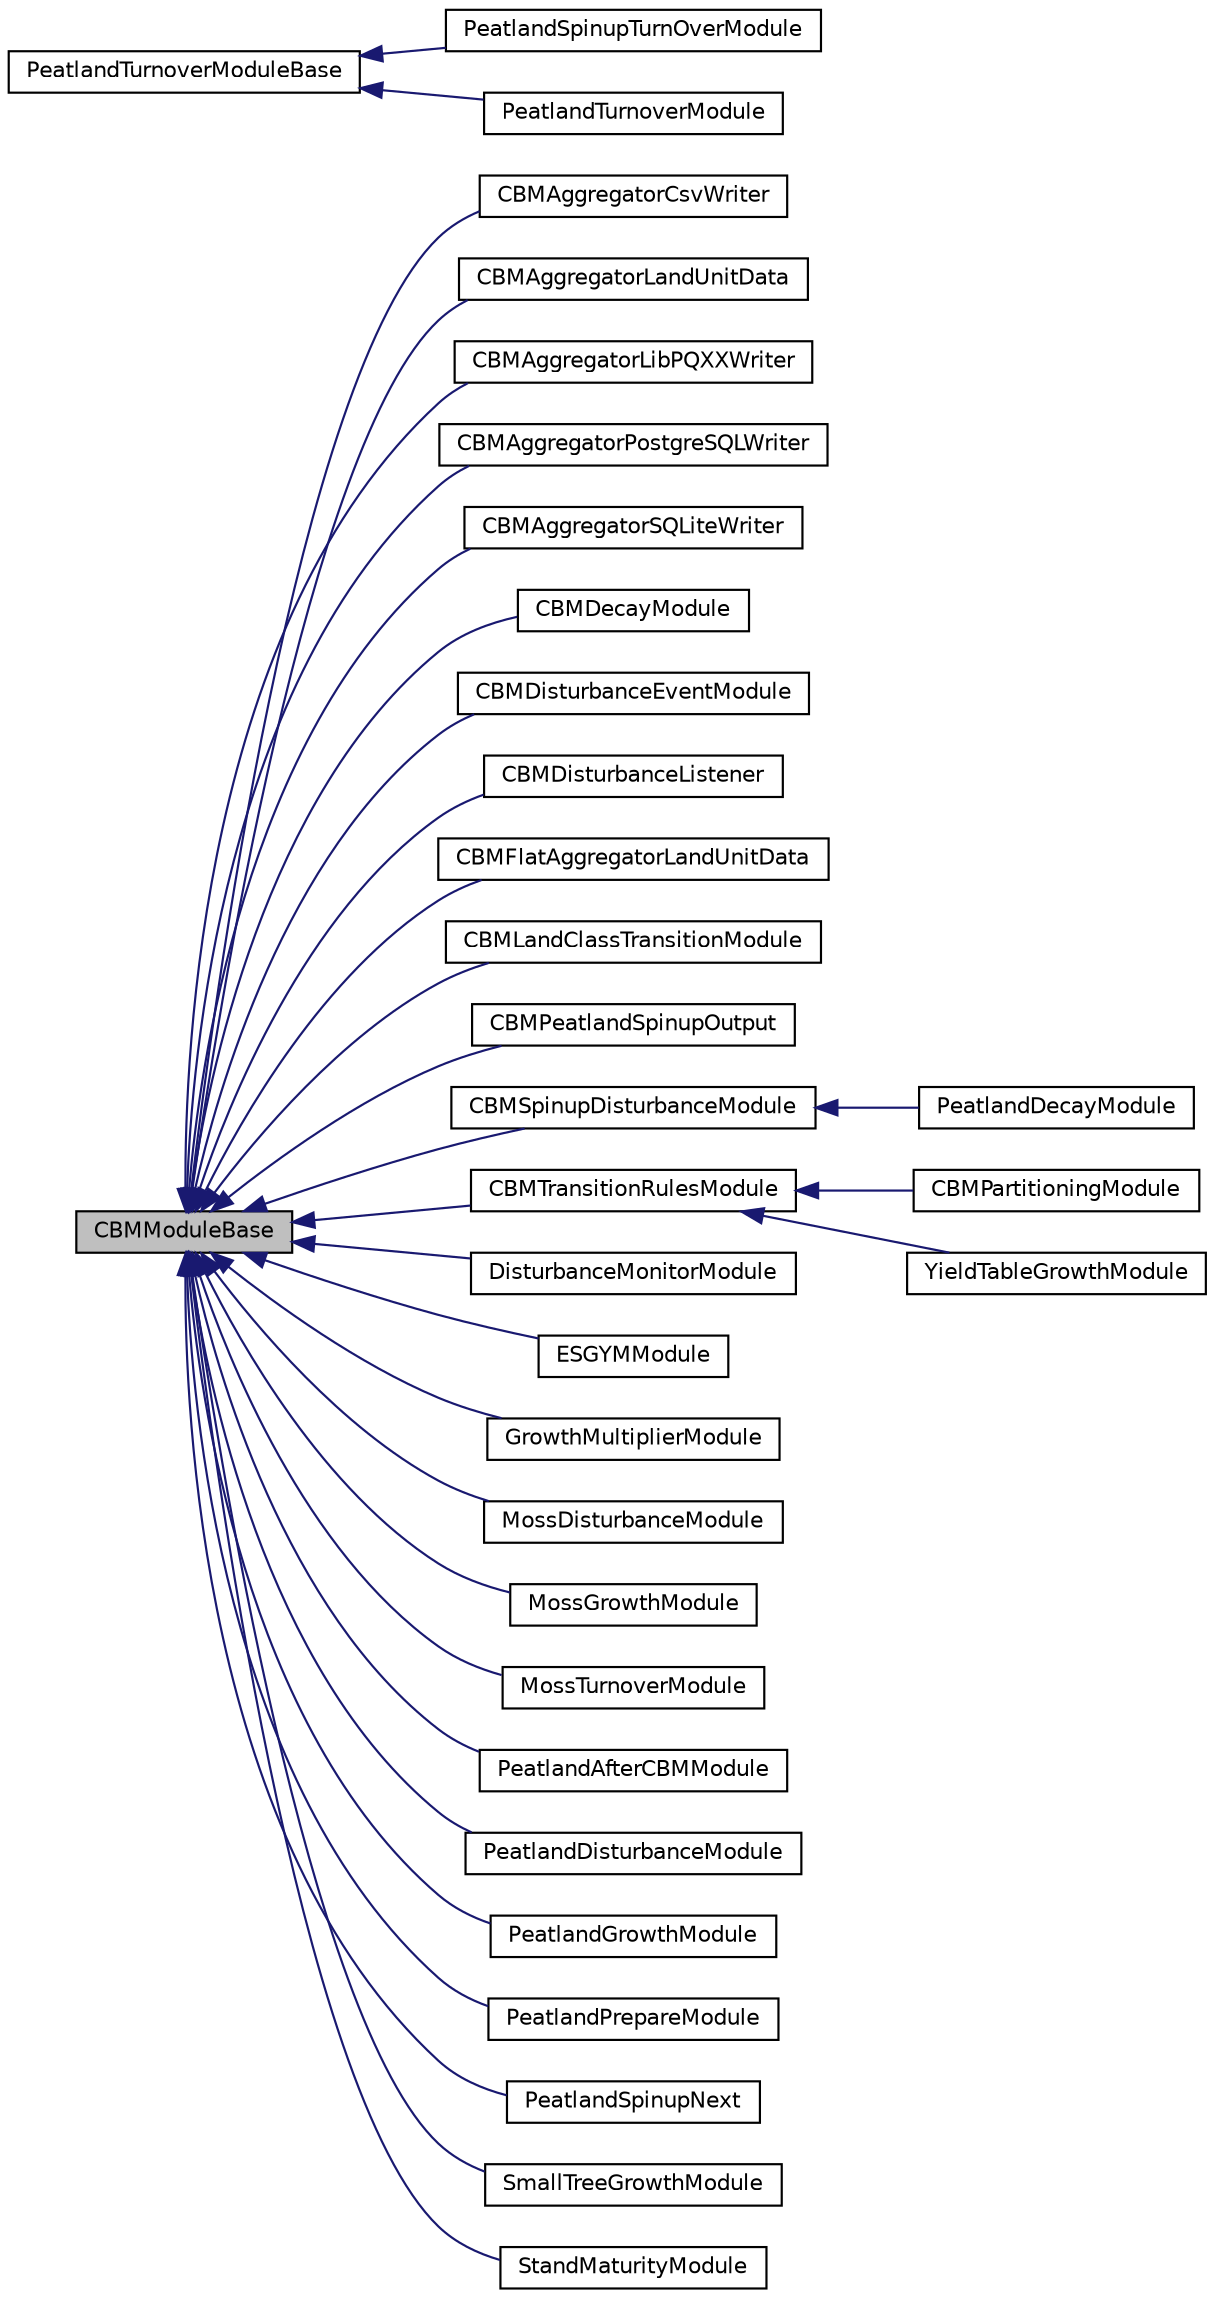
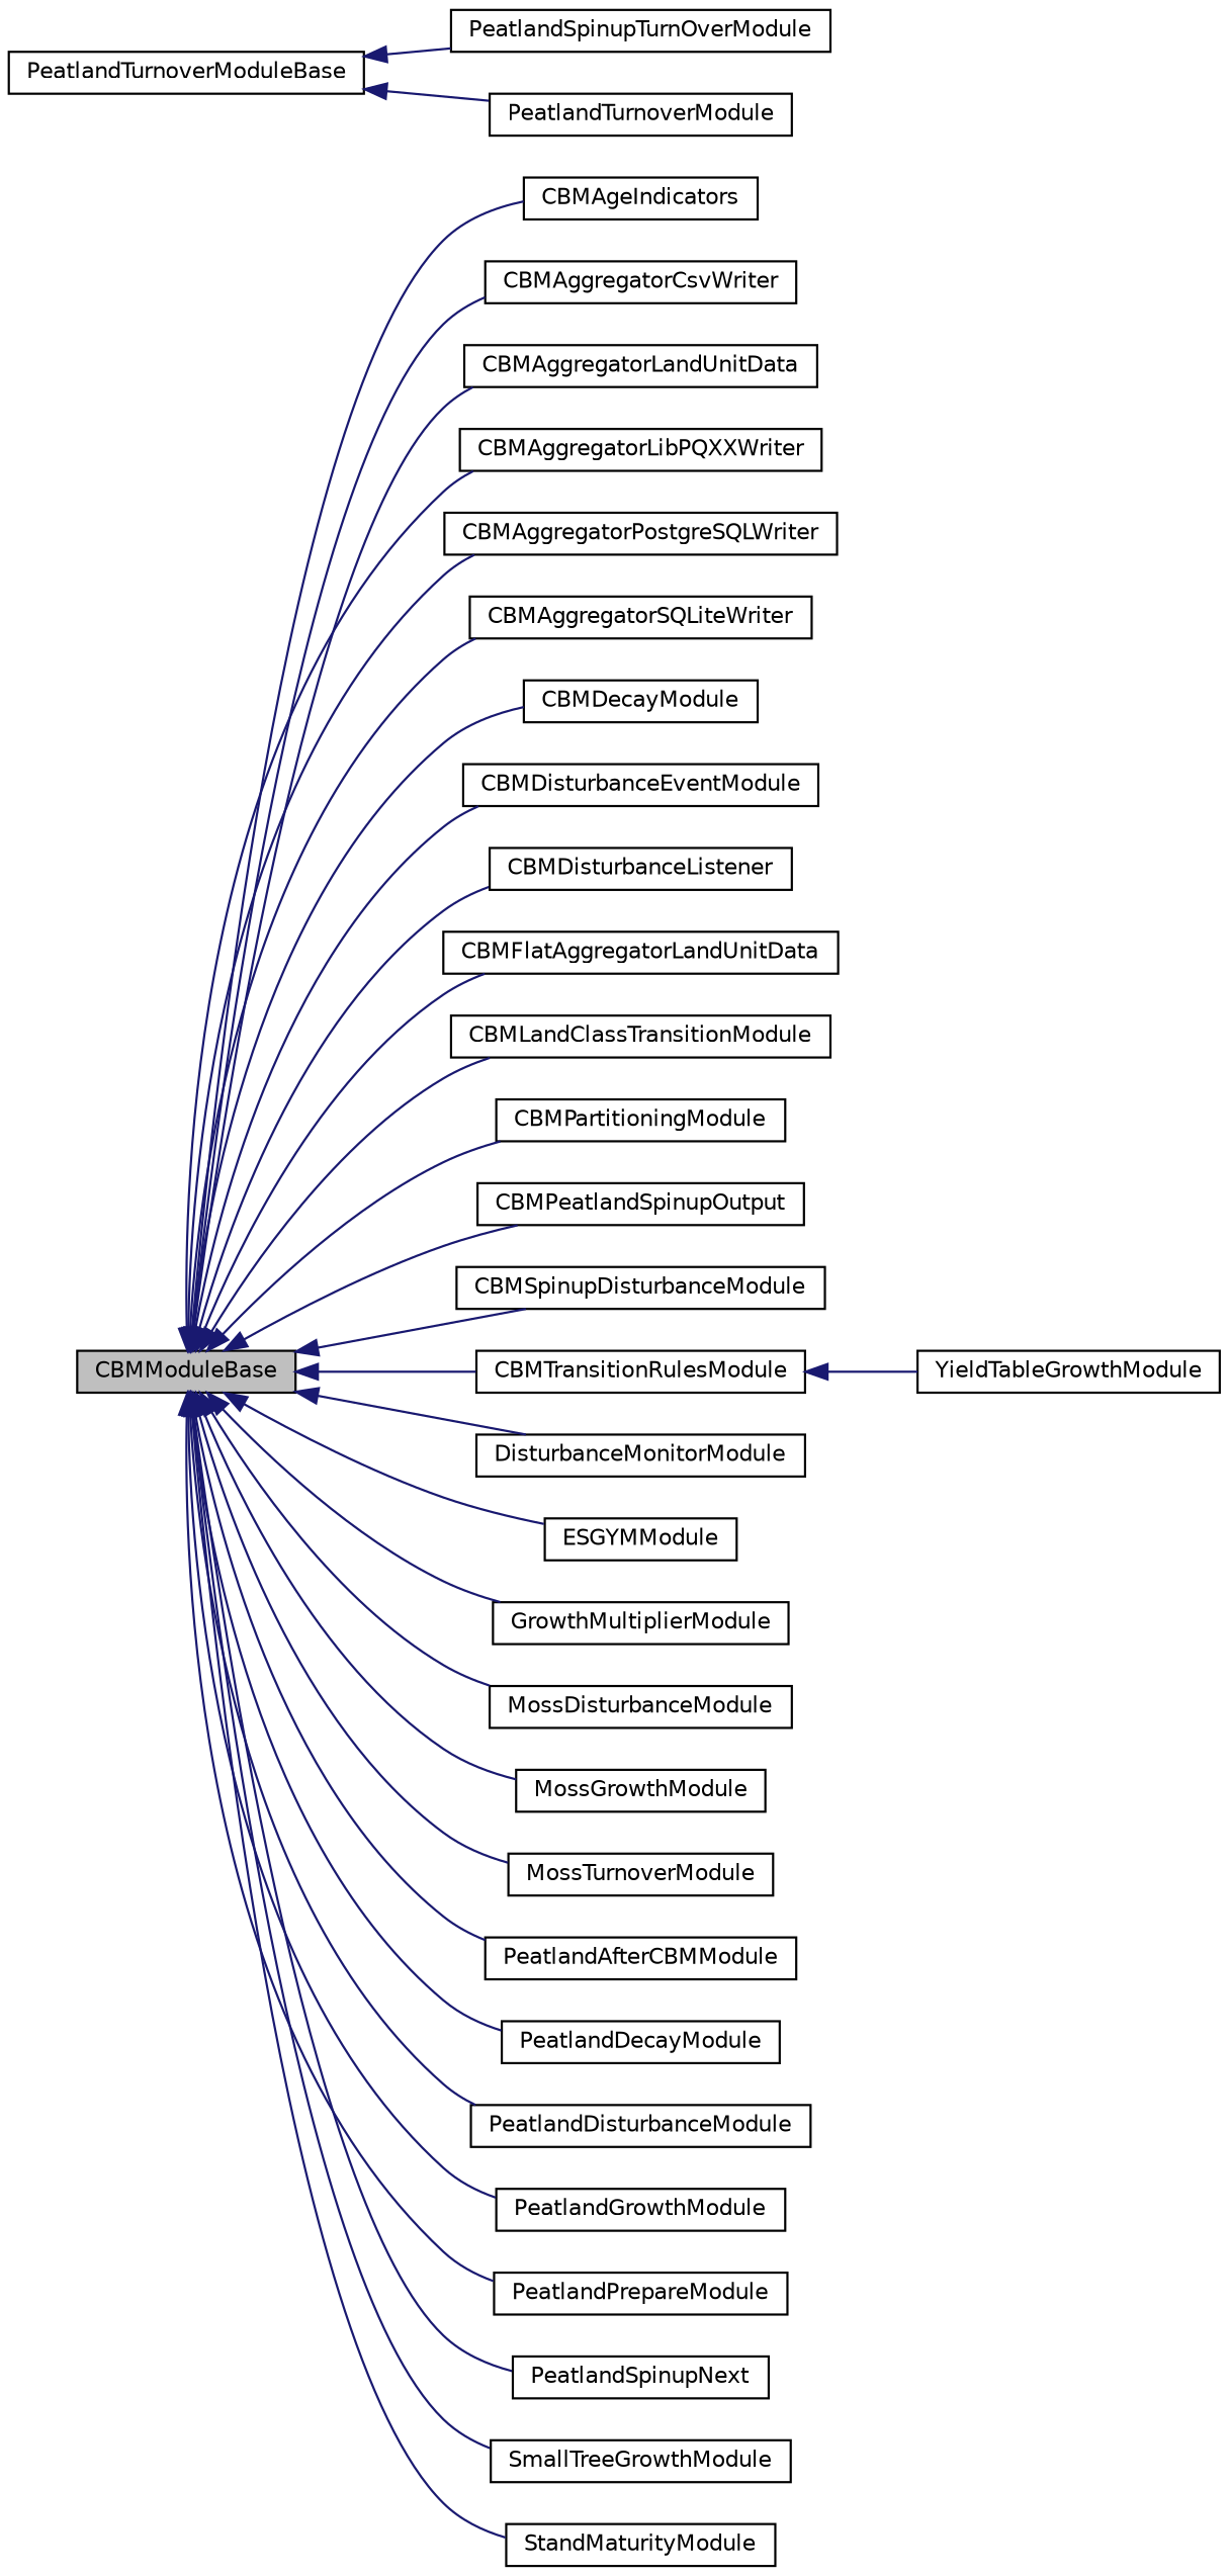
  digraph {
    rankdir=LR
    node [color=black fillcolor=white fontname=Helvetica fontsize=10 shape=record style=filled]
    edge [color=midnightblue dir=back fontname=Helvetica fontsize=10 labelfontname=Helvetica labelfontsize=10 style=solid]
    n1 [fillcolor=grey75 fontcolor=black height=0.2 label=CBMModuleBase width=0.4]
+   n2 [height=0.2 label=CBMAgeIndicators width=0.4]
    n3 [height=0.2 label=CBMAggregatorCsvWriter width=0.4]
    n4 [height=0.2 label=CBMAggregatorLandUnitData width=0.4]
    n5 [height=0.2 label=CBMAggregatorLibPQXXWriter width=0.4]
    n6 [height=0.2 label=CBMAggregatorPostgreSQLWriter width=0.4]
    n7 [height=0.2 label=CBMAggregatorSQLiteWriter width=0.4]
    n8 [height=0.2 label=CBMDecayModule width=0.4]
    n9 [height=0.2 label=CBMDisturbanceEventModule width=0.4]
    n10 [height=0.2 label=CBMDisturbanceListener width=0.4]
    n11 [height=0.2 label=CBMFlatAggregatorLandUnitData width=0.4]
    n12 [height=0.2 label=CBMLandClassTransitionModule width=0.4]
    n13 [height=0.2 label=CBMPartitioningModule width=0.4]
    n14 [height=0.2 label=CBMPeatlandSpinupOutput width=0.4]
    n15 [height=0.2 label=CBMSpinupDisturbanceModule width=0.4]
    n16 [height=0.2 label=CBMTransitionRulesModule width=0.4]
    n17 [height=0.2 label=DisturbanceMonitorModule width=0.4]
    n18 [height=0.2 label=ESGYMModule width=0.4]
    n19 [height=0.2 label=GrowthMultiplierModule width=0.4]
    n20 [height=0.2 label=MossDisturbanceModule width=0.4]
    n21 [height=0.2 label=MossGrowthModule width=0.4]
    n22 [height=0.2 label=MossTurnoverModule width=0.4]
    n23 [height=0.2 label=PeatlandAfterCBMModule width=0.4]
    n24 [height=0.2 label=PeatlandDecayModule width=0.4]
    n25 [height=0.2 label=PeatlandDisturbanceModule width=0.4]
    n26 [height=0.2 label=PeatlandGrowthModule width=0.4]
    n27 [height=0.2 label=PeatlandPrepareModule width=0.4]
    n28 [height=0.2 label=PeatlandSpinupNext width=0.4]
    n29 [height=0.2 label=SmallTreeGrowthModule width=0.4]
    n30 [height=0.2 label=StandMaturityModule width=0.4]
    n31 [height=0.2 label=YieldTableGrowthModule width=0.4]
    n32 [height=0.2 label=PeatlandTurnoverModuleBase width=0.4]
    n33 [height=0.2 label=PeatlandSpinupTurnOverModule width=0.4]
    n34 [height=0.2 label=PeatlandTurnoverModule width=0.4]
+   n1 -> n2
    n1 -> n3
    n1 -> n4
    n1 -> n5
    n1 -> n6
    n1 -> n7
    n1 -> n8
    n1 -> n9
    n1 -> n10
    n1 -> n11
    n1 -> n12
-   n16 -> n13
+   n1 -> n13
    n1 -> n14
    n1 -> n15
    n1 -> n16
    n1 -> n17
    n1 -> n18
    n1 -> n19
    n1 -> n20
    n1 -> n21
    n1 -> n22
    n1 -> n23
-   n15 -> n24
+   n1 -> n24
    n1 -> n25
    n1 -> n26
    n1 -> n27
    n1 -> n28
    n1 -> n29
    n1 -> n30
    n16 -> n31
    n32 -> n33
    n32 -> n34
  }
